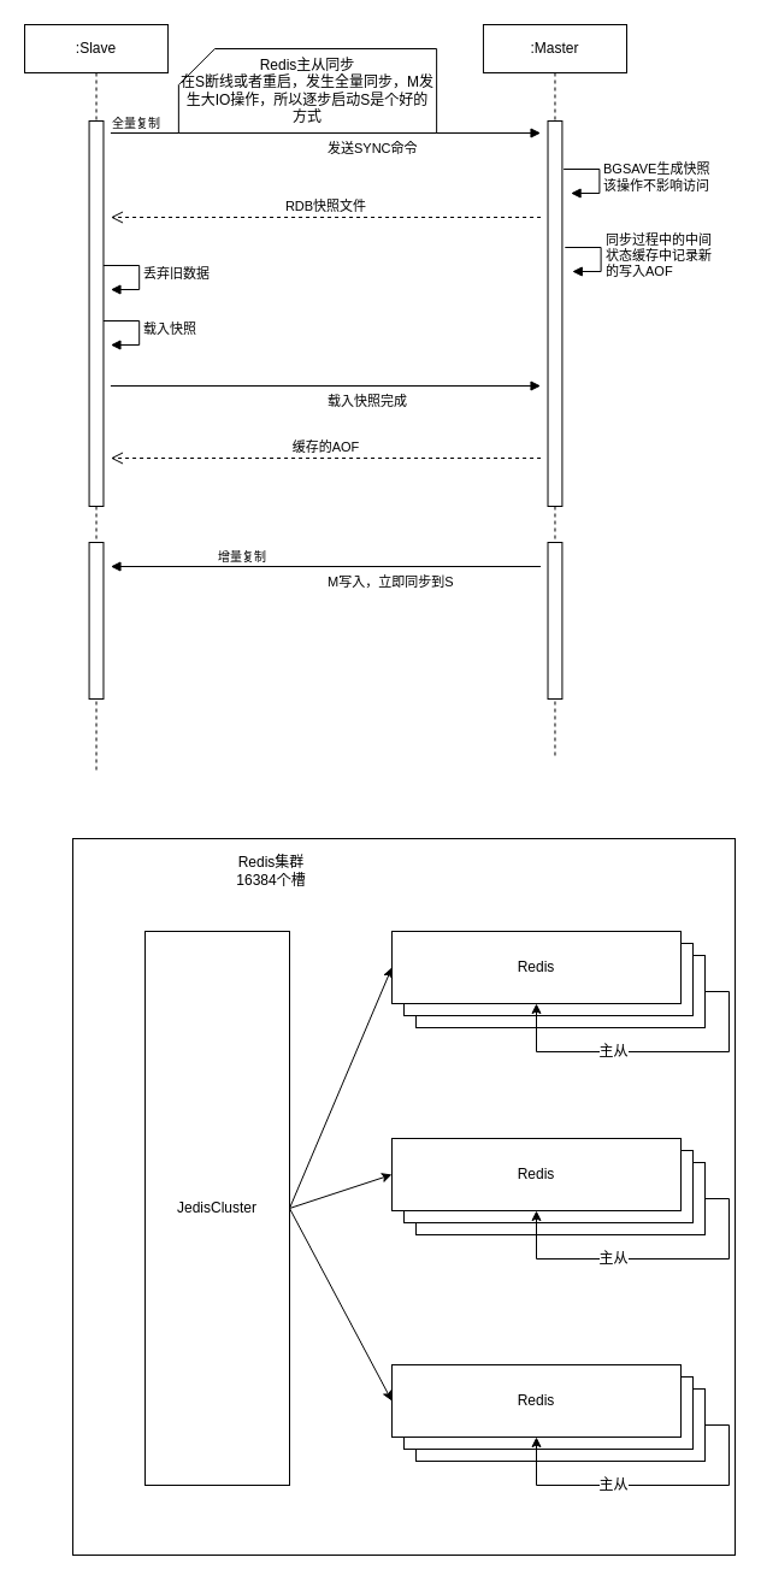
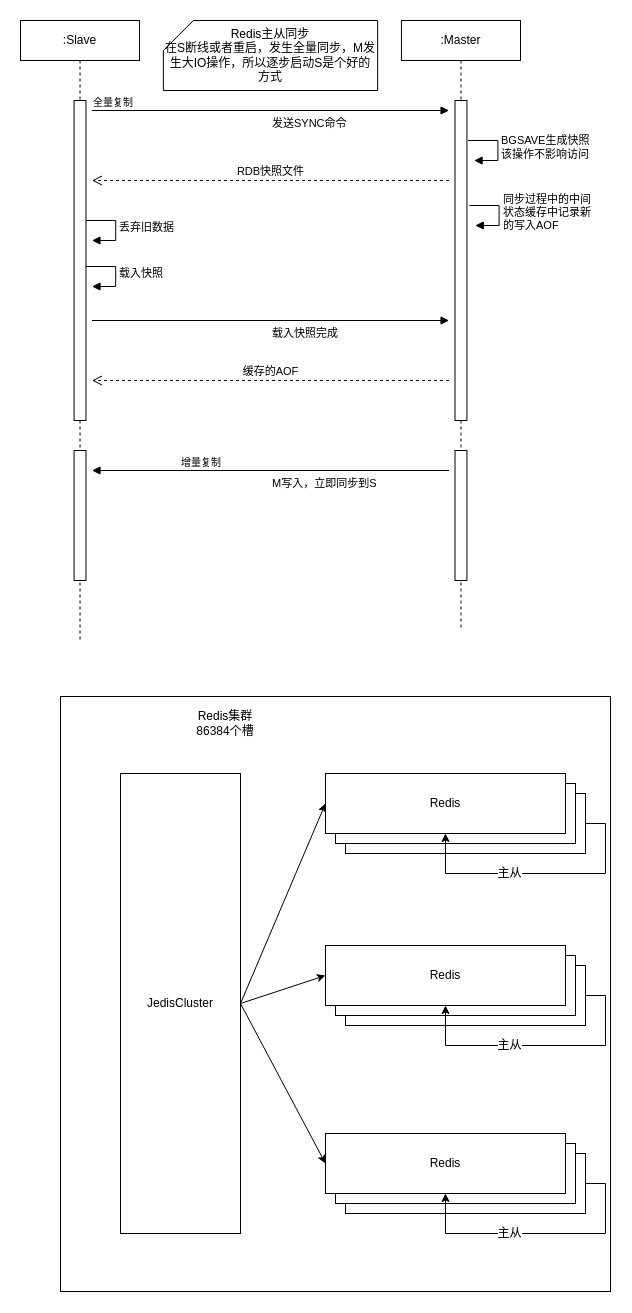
  <mxCell id="0" />
  <mxCell id="1" parent="0" />
  <mxCell id="2" value="" style="group" vertex="1" connectable="0" treatAsSingle="0" parent="1"><mxGeometry x="20" y="20" width="500" height="620" as="geometry" /></mxCell>
  <mxCell id="3" value=":Slave" style="shape=umlLifeline;perimeter=lifelinePerimeter;whiteSpace=wrap;html=1;container=1;collapsible=0;recursiveResize=0;outlineConnect=0;" vertex="1" treatAsSingle="0" parent="2"><mxGeometry width="119.048" height="620" as="geometry" /></mxCell>
  <mxCell id="4" value="" style="html=1;points=[];perimeter=orthogonalPerimeter;" vertex="1" parent="3"><mxGeometry x="53.571" y="80" width="11.905" height="320" as="geometry" /></mxCell>
  <mxCell id="5" value="发送SYNC命令" style="endArrow=block;endFill=1;html=1;edgeStyle=orthogonalEdgeStyle;align=left;verticalAlign=top;" edge="1" treatAsSingle="0" parent="3"><mxGeometry x="-119.048" as="geometry"><mxPoint x="71.429" y="90" as="sourcePoint" /><mxPoint x="428.571" y="90" as="targetPoint" /></mxGeometry></mxCell>
  <mxCell id="6" value="全量复制" style="resizable=0;html=1;align=left;verticalAlign=bottom;labelBackgroundColor=#ffffff;fontSize=10;" connectable="0" vertex="1" parent="5"><mxGeometry x="-1" relative="1" as="geometry" /></mxCell>
  <mxCell id="7" value="载入快照" style="edgeStyle=orthogonalEdgeStyle;html=1;align=left;spacingLeft=2;endArrow=block;rounded=0;entryX=1;entryY=0;" edge="1" parent="3"><mxGeometry relative="1" as="geometry"><mxPoint x="65.476" y="246" as="sourcePoint" /><Array as="points"><mxPoint x="95.238" y="246" /></Array><mxPoint x="71.429" y="266" as="targetPoint" /></mxGeometry></mxCell>
  <mxCell id="8" value="" style="html=1;points=[];perimeter=orthogonalPerimeter;" vertex="1" parent="3"><mxGeometry x="53.571" y="430" width="11.905" height="130" as="geometry" /></mxCell>
  <mxCell id="9" value=":Master" style="shape=umlLifeline;perimeter=lifelinePerimeter;whiteSpace=wrap;html=1;container=1;collapsible=0;recursiveResize=0;outlineConnect=0;" vertex="1" treatAsSingle="0" parent="2"><mxGeometry x="380.952" width="119.048" height="610" as="geometry" /></mxCell>
  <mxCell id="10" value="" style="html=1;points=[];perimeter=orthogonalPerimeter;" vertex="1" parent="9"><mxGeometry x="53.571" y="80" width="11.905" height="320" as="geometry" /></mxCell>
  <mxCell id="11" value="BGSAVE生成快照&lt;br&gt;该操作不影响访问&lt;br&gt;" style="edgeStyle=orthogonalEdgeStyle;html=1;align=left;spacingLeft=2;endArrow=block;rounded=0;entryX=1;entryY=0;" edge="1" parent="9"><mxGeometry relative="1" as="geometry"><mxPoint x="66.667" y="120" as="sourcePoint" /><Array as="points"><mxPoint x="96.429" y="120" /></Array><mxPoint x="72.619" y="140" as="targetPoint" /></mxGeometry></mxCell>
  <mxCell id="12" value="同步过程中的中间&lt;br&gt;状态缓存中记录新&lt;br&gt;的写入AOF" style="edgeStyle=orthogonalEdgeStyle;html=1;align=left;spacingLeft=2;endArrow=block;rounded=0;entryX=1;entryY=0;" edge="1" parent="9"><mxGeometry relative="1" as="geometry"><mxPoint x="67.857" y="185" as="sourcePoint" /><Array as="points"><mxPoint x="97.619" y="185" /></Array><mxPoint x="73.81" y="205" as="targetPoint" /></mxGeometry></mxCell>
  <mxCell id="13" value="" style="html=1;points=[];perimeter=orthogonalPerimeter;" vertex="1" parent="9"><mxGeometry x="53.571" y="430" width="11.905" height="130" as="geometry" /></mxCell>
  <mxCell id="14" value="RDB快照文件" style="html=1;verticalAlign=bottom;endArrow=open;dashed=1;endSize=8;" edge="1" parent="2"><mxGeometry relative="1" as="geometry"><mxPoint x="428.571" y="160" as="sourcePoint" /><mxPoint x="71.429" y="160" as="targetPoint" /></mxGeometry></mxCell>
  <mxCell id="15" value="丢弃旧数据" style="edgeStyle=orthogonalEdgeStyle;html=1;align=left;spacingLeft=2;endArrow=block;rounded=0;entryX=1;entryY=0;" edge="1" parent="2"><mxGeometry relative="1" as="geometry"><mxPoint x="65.476" y="200" as="sourcePoint" /><Array as="points"><mxPoint x="95.238" y="200" /></Array><mxPoint x="71.429" y="220" as="targetPoint" /></mxGeometry></mxCell>
  <mxCell id="16" value="载入快照完成" style="endArrow=block;endFill=1;html=1;edgeStyle=orthogonalEdgeStyle;align=left;verticalAlign=top;" edge="1" treatAsSingle="0" parent="2"><mxGeometry x="-500" as="geometry"><mxPoint x="71.429" y="300" as="sourcePoint" /><mxPoint x="428.571" y="300" as="targetPoint" /></mxGeometry></mxCell>
  <mxCell id="17" value="" style="resizable=0;html=1;align=left;verticalAlign=bottom;labelBackgroundColor=#ffffff;fontSize=10;" connectable="0" vertex="1" parent="16"><mxGeometry x="-1" relative="1" as="geometry" /></mxCell>
  <mxCell id="18" value="缓存的AOF" style="html=1;verticalAlign=bottom;endArrow=open;dashed=1;endSize=8;" edge="1" parent="2"><mxGeometry relative="1" as="geometry"><mxPoint x="428.571" y="360" as="sourcePoint" /><mxPoint x="71.429" y="360" as="targetPoint" /></mxGeometry></mxCell>
  <mxCell id="19" value="M写入，立即同步到S" style="endArrow=block;endFill=1;html=1;edgeStyle=orthogonalEdgeStyle;align=left;verticalAlign=top;" edge="1" treatAsSingle="0" parent="2"><mxGeometry x="-100" y="-12400" as="geometry"><mxPoint x="428.571" y="450" as="sourcePoint" /><mxPoint x="71.429" y="450" as="targetPoint" /><mxPoint as="offset" /></mxGeometry></mxCell>
  <mxCell id="20" value="增量复制" style="resizable=0;html=1;align=left;verticalAlign=bottom;labelBackgroundColor=#ffffff;fontSize=10;" connectable="0" vertex="1" parent="19"><mxGeometry x="-1" relative="1" as="geometry"><mxPoint x="-270" as="offset" /></mxGeometry></mxCell>
- <mxCell id="21" value="Redis主从同步&lt;br&gt;在S断线或者重启，发生全量同步，M发生大IO操作，所以逐步启动S是个好的方式" style="shape=card;whiteSpace=wrap;html=1;" vertex="1" parent="2"><mxGeometry x="127.857" y="20" width="214.286" height="70" as="geometry" /></mxCell>
+ <mxCell id="21" value="Redis主从同步&lt;br&gt;在S断线或者重启，发生全量同步，M发生大IO操作，所以逐步启动S是个好的方式" style="shape=card;whiteSpace=wrap;html=1;" vertex="1" parent="2"><mxGeometry x="142.857" width="214.286" height="70" as="geometry" /></mxCell>
  <mxCell id="22" value="" style="group" vertex="1" connectable="0" treatAsSingle="0" parent="1"><mxGeometry x="60" y="696" width="550" height="595" as="geometry" /></mxCell>
  <mxCell id="23" value="" style="rounded=0;whiteSpace=wrap;html=1;" vertex="1" parent="22"><mxGeometry width="550" height="595" as="geometry" /></mxCell>
  <mxCell id="24" value="" style="group" vertex="1" connectable="0" treatAsSingle="0" parent="22"><mxGeometry x="265" y="77" width="260" height="80" as="geometry" /></mxCell>
  <mxCell id="25" value="" style="rounded=0;whiteSpace=wrap;html=1;" vertex="1" parent="24"><mxGeometry x="20" y="20" width="240" height="60" as="geometry" /></mxCell>
  <mxCell id="26" value="" style="rounded=0;whiteSpace=wrap;html=1;" vertex="1" parent="24"><mxGeometry x="10" y="10" width="240" height="60" as="geometry" /></mxCell>
  <mxCell id="27" value="Redis" style="rounded=0;whiteSpace=wrap;html=1;" vertex="1" parent="24"><mxGeometry width="240" height="60" as="geometry" /></mxCell>
  <mxCell id="28" style="edgeStyle=orthogonalEdgeStyle;rounded=0;orthogonalLoop=1;jettySize=auto;html=1;exitX=1;exitY=0.5;exitDx=0;exitDy=0;entryX=0.5;entryY=1;entryDx=0;entryDy=0;" edge="1" treatAsSingle="0" parent="24" source="25" target="27"><mxGeometry as="geometry"><Array as="points"><mxPoint x="280" y="50" /><mxPoint x="280" y="100" /><mxPoint x="120" y="100" /></Array></mxGeometry></mxCell>
  <mxCell id="29" value="主从" style="text;html=1;resizable=0;points=[];align=center;verticalAlign=middle;labelBackgroundColor=#ffffff;" vertex="1" connectable="0" parent="28"><mxGeometry x="0.234" y="-1" relative="1" as="geometry"><mxPoint as="offset" /></mxGeometry></mxCell>
  <mxCell id="30" value="" style="group" vertex="1" connectable="0" treatAsSingle="0" parent="22"><mxGeometry x="265" y="249" width="260" height="80" as="geometry" /></mxCell>
  <mxCell id="31" value="" style="rounded=0;whiteSpace=wrap;html=1;" vertex="1" parent="30"><mxGeometry x="20" y="20" width="240" height="60" as="geometry" /></mxCell>
  <mxCell id="32" value="" style="rounded=0;whiteSpace=wrap;html=1;" vertex="1" parent="30"><mxGeometry x="10" y="10" width="240" height="60" as="geometry" /></mxCell>
  <mxCell id="33" value="Redis" style="rounded=0;whiteSpace=wrap;html=1;" vertex="1" parent="30"><mxGeometry width="240" height="60" as="geometry" /></mxCell>
  <mxCell id="34" style="edgeStyle=orthogonalEdgeStyle;rounded=0;orthogonalLoop=1;jettySize=auto;html=1;exitX=1;exitY=0.5;exitDx=0;exitDy=0;entryX=0.5;entryY=1;entryDx=0;entryDy=0;" edge="1" treatAsSingle="0" parent="30" source="31" target="33"><mxGeometry as="geometry"><Array as="points"><mxPoint x="280" y="50" /><mxPoint x="280" y="100" /><mxPoint x="120" y="100" /></Array></mxGeometry></mxCell>
  <mxCell id="35" value="主从" style="text;html=1;resizable=0;points=[];align=center;verticalAlign=middle;labelBackgroundColor=#ffffff;" vertex="1" connectable="0" parent="34"><mxGeometry x="0.234" y="-1" relative="1" as="geometry"><mxPoint as="offset" /></mxGeometry></mxCell>
  <mxCell id="36" value="" style="group" vertex="1" connectable="0" treatAsSingle="0" parent="22"><mxGeometry x="265" y="437" width="260" height="80" as="geometry" /></mxCell>
  <mxCell id="37" value="" style="rounded=0;whiteSpace=wrap;html=1;" vertex="1" parent="36"><mxGeometry x="20" y="20" width="240" height="60" as="geometry" /></mxCell>
  <mxCell id="38" value="" style="rounded=0;whiteSpace=wrap;html=1;" vertex="1" parent="36"><mxGeometry x="10" y="10" width="240" height="60" as="geometry" /></mxCell>
  <mxCell id="39" value="Redis" style="rounded=0;whiteSpace=wrap;html=1;" vertex="1" parent="36"><mxGeometry width="240" height="60" as="geometry" /></mxCell>
  <mxCell id="40" style="edgeStyle=orthogonalEdgeStyle;rounded=0;orthogonalLoop=1;jettySize=auto;html=1;exitX=1;exitY=0.5;exitDx=0;exitDy=0;entryX=0.5;entryY=1;entryDx=0;entryDy=0;" edge="1" treatAsSingle="0" parent="36" source="37" target="39"><mxGeometry as="geometry"><Array as="points"><mxPoint x="280" y="50" /><mxPoint x="280" y="100" /><mxPoint x="120" y="100" /></Array></mxGeometry></mxCell>
  <mxCell id="41" value="主从" style="text;html=1;resizable=0;points=[];align=center;verticalAlign=middle;labelBackgroundColor=#ffffff;" vertex="1" connectable="0" parent="40"><mxGeometry x="0.234" y="-1" relative="1" as="geometry"><mxPoint as="offset" /></mxGeometry></mxCell>
- <mxCell id="42" value="Redis集群&lt;br&gt;16384个槽&lt;br&gt;" style="text;html=1;strokeColor=none;fillColor=none;align=center;verticalAlign=middle;whiteSpace=wrap;rounded=0;" vertex="1" parent="22"><mxGeometry x="120" y="17" width="90" height="20" as="geometry" /></mxCell>
+ <mxCell id="42" value="Redis集群&lt;br&gt;86384个槽&lt;br&gt;" style="text;html=1;strokeColor=none;fillColor=none;align=center;verticalAlign=middle;whiteSpace=wrap;rounded=0;" vertex="1" parent="22"><mxGeometry x="120" y="17" width="90" height="20" as="geometry" /></mxCell>
  <mxCell id="43" value="JedisCluster" style="rounded=0;whiteSpace=wrap;html=1;" vertex="1" parent="22"><mxGeometry x="60" y="77" width="120" height="460" as="geometry" /></mxCell>
  <mxCell id="44" value="" style="endArrow=classic;html=1;entryX=0;entryY=0.5;entryDx=0;entryDy=0;exitX=1;exitY=0.5;exitDx=0;exitDy=0;" edge="1" parent="22" source="43" target="27"><mxGeometry width="50" height="50" relative="1" as="geometry"><mxPoint x="200" y="197" as="sourcePoint" /><mxPoint x="250" y="147" as="targetPoint" /></mxGeometry></mxCell>
  <mxCell id="45" value="" style="endArrow=classic;html=1;entryX=0;entryY=0.5;entryDx=0;entryDy=0;" edge="1" parent="22" target="33"><mxGeometry width="50" height="50" relative="1" as="geometry"><mxPoint x="180" y="307" as="sourcePoint" /><mxPoint x="280" y="117" as="targetPoint" /></mxGeometry></mxCell>
  <mxCell id="46" value="" style="endArrow=classic;html=1;entryX=0;entryY=0.5;entryDx=0;entryDy=0;exitX=1;exitY=0.5;exitDx=0;exitDy=0;" edge="1" parent="22" source="43" target="39"><mxGeometry width="50" height="50" relative="1" as="geometry"><mxPoint x="200" y="327" as="sourcePoint" /><mxPoint x="290" y="127" as="targetPoint" /></mxGeometry></mxCell>
